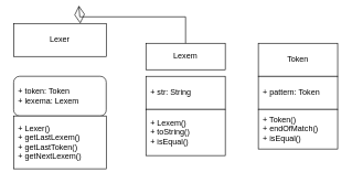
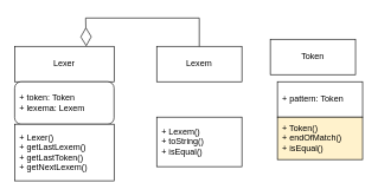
  <mxCell id="0" />
  <mxCell id="1" parent="0" />
- <mxCell id="2" value="Lexer" style="rounded=0;whiteSpace=wrap;html=1;" vertex="1" parent="1"><mxGeometry x="20" y="30" width="140" height="50" as="geometry" /></mxCell>
+ <mxCell id="2" value="Lexer" style="rounded=0;whiteSpace=wrap;html=1;" vertex="1" parent="1"><mxGeometry x="20" y="60" width="140" height="50" as="geometry" /></mxCell>
  <mxCell id="3" value="+ token: Token&lt;br&gt;+ lexema: Lexem" style="whiteSpace=wrap;html=1;align=left;spacingLeft=5;rounded=1;" vertex="1" parent="1"><mxGeometry x="20" y="110" width="140" height="60" as="geometry" /></mxCell>
  <mxCell id="4" value="+ Lexer()&lt;br&gt;+ getLastLexem()&lt;br&gt;+ getLastToken()&lt;br&gt;+ getNextLexem()" style="rounded=0;whiteSpace=wrap;html=1;align=left;spacingLeft=5;" vertex="1" parent="1"><mxGeometry x="20" y="170" width="140" height="80" as="geometry" /></mxCell>
- <mxCell id="5" value="Lexem" style="rounded=0;whiteSpace=wrap;html=1;" vertex="1" parent="1"><mxGeometry x="220" y="60" width="120" height="40" as="geometry" /></mxCell>
- <mxCell id="6" value="Token" style="rounded=0;whiteSpace=wrap;html=1;" vertex="1" parent="1"><mxGeometry x="390" y="60" width="120" height="50" as="geometry" /></mxCell>
- <mxCell id="7" value="+ str: String" style="rounded=0;whiteSpace=wrap;html=1;align=left;spacingLeft=5;" vertex="1" parent="1"><mxGeometry x="220" y="110" width="120" height="50" as="geometry" /></mxCell>
+ <mxCell id="5" value="Lexem" style="rounded=0;whiteSpace=wrap;html=1;" vertex="1" parent="1"><mxGeometry x="220" y="60" width="120" height="50" as="geometry" /></mxCell>
+ <mxCell id="6" value="Token" style="rounded=0;whiteSpace=wrap;html=1;" vertex="1" parent="1"><mxGeometry x="380" y="50" width="120" height="50" as="geometry" /></mxCell>
  <mxCell id="8" value="+ Lexem()&lt;br&gt;+ toString()&lt;br&gt;&lt;div style=&quot;&quot;&gt;&lt;span style=&quot;background-color: initial;&quot;&gt;+ isEqual()&lt;/span&gt;&lt;/div&gt;" style="rounded=0;whiteSpace=wrap;html=1;align=left;spacingLeft=5;" vertex="1" parent="1"><mxGeometry x="220" y="160" width="120" height="70" as="geometry" /></mxCell>
  <mxCell id="9" value="+ pattern: Token&amp;nbsp;" style="rounded=0;whiteSpace=wrap;html=1;align=left;spacingLeft=5;" vertex="1" parent="1"><mxGeometry x="390" y="110" width="120" height="50" as="geometry" /></mxCell>
- <mxCell id="10" value="+ Token()&lt;br&gt;+ endOfMatch()&lt;br&gt;+ isEqual()" style="rounded=0;whiteSpace=wrap;html=1;align=left;spacingLeft=5;" vertex="1" parent="1"><mxGeometry x="390" y="160" width="120" height="60" as="geometry" /></mxCell>
+ <mxCell id="10" value="+ Token()&lt;br&gt;+ endOfMatch()&lt;br&gt;+ isEqual()" style="rounded=0;whiteSpace=wrap;html=1;align=left;spacingLeft=5;fillColor=#fff2cc;" vertex="1" parent="1"><mxGeometry x="390" y="160" width="120" height="60" as="geometry" /></mxCell>
  <mxCell id="11" value="" style="endArrow=diamondThin;endFill=0;endSize=24;html=1;rounded=0;entryX=0.72;entryY=0;entryDx=0;entryDy=0;exitX=0.5;exitY=0;exitDx=0;exitDy=0;entryPerimeter=0;" edge="1" parent="1" source="5" target="2"><mxGeometry width="160" relative="1" as="geometry"><mxPoint x="340" y="270" as="sourcePoint" /><mxPoint x="500" y="270" as="targetPoint" /><Array as="points"><mxPoint x="280" y="20" /><mxPoint x="120" y="20" /></Array></mxGeometry></mxCell>
